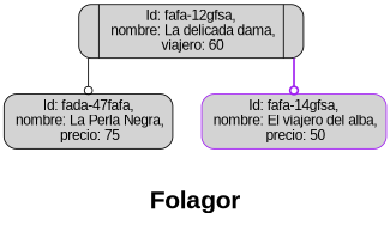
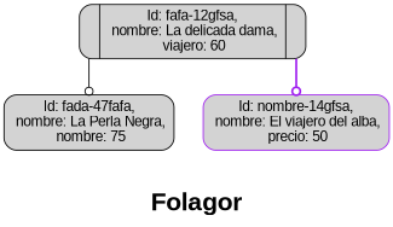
  digraph {
    fontname="Arial Black"
    fontsize="25pt"
    label=Folagor
    rankdir=TB
    node [color=black fillcolor=lightgray fontname=Arial shape=record style="rounded,filled"]
    edge [arrowhead=odot]
    n1 [label="<C0>|Id: fafa-12gfsa,\n nombre: La delicada dama,\n viajero: 60|<C1> "]
-   n2 [label="Id: fada-47fafa,\n nombre: La Perla Negra,\n precio: 75"]
-   n3 [color=purple label="Id: fafa-14gfsa,\n nombre: El viajero del alba,\n precio: 50"]
+   n2 [label="Id: fada-47fafa,\n nombre: La Perla Negra,\n nombre: 75"]
+   n3 [color=purple label="Id: nombre-14gfsa,\n nombre: El viajero del alba,\n precio: 50"]
    n1 -> n2 [color=black style=solid tailport=C0]
    n1 -> n3 [color=purple style=bold tailport=C1]
  }
